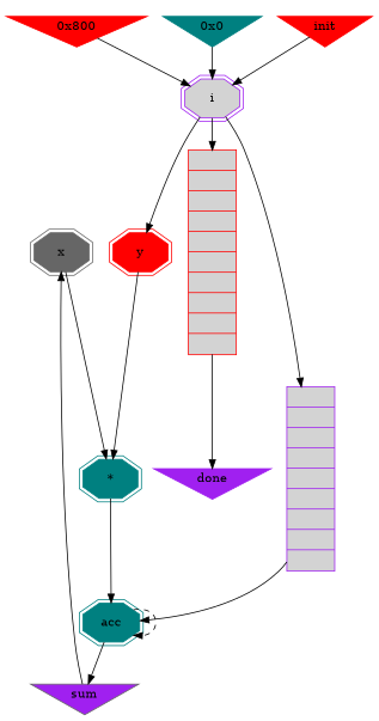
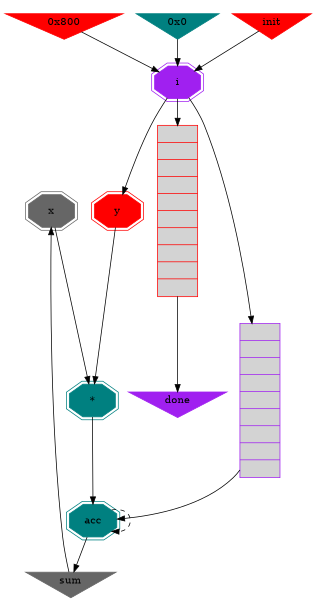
  digraph {
    node [color=red shape=doubleoctagon style=filled]
    n1 [color=gray40 label=x]
    n2 [color=teal label="*"]
    n3 [color=teal label=acc]
-   n4 [color=gray40 label=sum shape=invtriangle fillcolor=purple]
+   n4 [color=gray40 label=sum shape=invtriangle]
    n5 [label="0x800" shape=invtriangle]
-   n6 [color=purple label=i fillcolor=lightgray]
+   n6 [color=purple label=i]
    n7 [color=purple fillcolor=lightgray label="{||||||||}" shape=record]
    n8 [label=y]
    n9 [fillcolor=lightgray label="{|||||||||}" shape=record]
    n10 [color=teal label="0x0" shape=invtriangle]
    n11 [color=purple label=done shape=invtriangle]
    n12 [label=init shape=invtriangle]
    n1 -> n2
    n2 -> n3
    n3 -> n3 [style=dashed]
    n3 -> n4
    n4 -> n1
    n5 -> n6
    n6 -> n7 [headport=input]
    n6 -> n8
    n6 -> n9 [headport=input]
    n7 -> n3
    n8 -> n2
    n9 -> n11
    n10 -> n6
    n12 -> n6
  }
